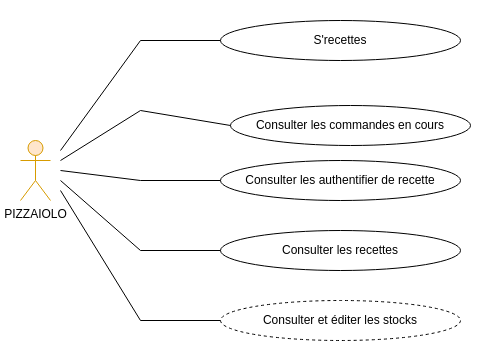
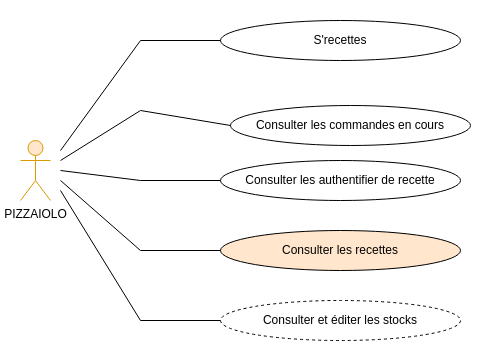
  <mxCell id="0" />
  <mxCell id="1" parent="0" />
  <mxCell id="2" value="PIZZAIOLO" style="shape=umlActor;verticalLabelPosition=bottom;labelBackgroundColor=#ffffff;verticalAlign=top;html=1;outlineConnect=0;fillColor=#ffe6cc;strokeColor=#d79b00;" parent="1" vertex="1"><mxGeometry x="20" y="140" width="30" height="60" as="geometry" /></mxCell>
  <mxCell id="3" value="S'recettes" style="ellipse;whiteSpace=wrap;html=1;" parent="1" vertex="1"><mxGeometry x="220" y="20" width="240" height="40" as="geometry" /></mxCell>
  <mxCell id="4" value="Consulter les commandes en cours" style="ellipse;whiteSpace=wrap;html=1;" parent="1" vertex="1"><mxGeometry x="230" y="105" width="240" height="40" as="geometry" /></mxCell>
  <mxCell id="5" value="Consulter les authentifier de recette" style="ellipse;whiteSpace=wrap;html=1;" parent="1" vertex="1"><mxGeometry x="220" y="160" width="240" height="40" as="geometry" /></mxCell>
- <mxCell id="6" value="Consulter les recettes" style="ellipse;whiteSpace=wrap;html=1;" parent="1" vertex="1"><mxGeometry x="220" y="230" width="240" height="40" as="geometry" /></mxCell>
+ <mxCell id="6" value="Consulter les recettes" style="ellipse;whiteSpace=wrap;html=1;fillColor=#ffe6cc;" parent="1" vertex="1"><mxGeometry x="220" y="230" width="240" height="40" as="geometry" /></mxCell>
  <mxCell id="7" value="Consulter et éditer les stocks" style="ellipse;whiteSpace=wrap;html=1;dashed=1;" parent="1" vertex="1"><mxGeometry x="220" y="300" width="240" height="40" as="geometry" /></mxCell>
  <mxCell id="8" value="" style="endArrow=none;html=1;entryX=0;entryY=0.5;entryDx=0;entryDy=0;" parent="1" target="3" edge="1"><mxGeometry width="50" height="50" relative="1" as="geometry"><mxPoint x="140" y="40" as="sourcePoint" /><mxPoint x="420" y="220" as="targetPoint" /></mxGeometry></mxCell>
  <mxCell id="9" value="" style="endArrow=none;html=1;entryX=0;entryY=0.5;entryDx=0;entryDy=0;" parent="1" target="4" edge="1"><mxGeometry width="50" height="50" relative="1" as="geometry"><mxPoint x="140" y="110" as="sourcePoint" /><mxPoint x="420" y="220" as="targetPoint" /></mxGeometry></mxCell>
  <mxCell id="10" value="" style="endArrow=none;html=1;entryX=0;entryY=0.5;entryDx=0;entryDy=0;" parent="1" target="5" edge="1"><mxGeometry width="50" height="50" relative="1" as="geometry"><mxPoint x="140" y="180" as="sourcePoint" /><mxPoint x="420" y="220" as="targetPoint" /></mxGeometry></mxCell>
  <mxCell id="11" value="" style="endArrow=none;html=1;entryX=0;entryY=0.5;entryDx=0;entryDy=0;" parent="1" target="6" edge="1"><mxGeometry width="50" height="50" relative="1" as="geometry"><mxPoint x="140" y="250" as="sourcePoint" /><mxPoint x="420" y="220" as="targetPoint" /></mxGeometry></mxCell>
  <mxCell id="12" value="" style="endArrow=none;html=1;entryX=0;entryY=0.5;entryDx=0;entryDy=0;" parent="1" target="7" edge="1"><mxGeometry width="50" height="50" relative="1" as="geometry"><mxPoint x="140" y="320" as="sourcePoint" /><mxPoint x="420" y="220" as="targetPoint" /></mxGeometry></mxCell>
  <mxCell id="13" value="" style="endArrow=none;html=1;" parent="1" edge="1"><mxGeometry width="50" height="50" relative="1" as="geometry"><mxPoint x="60" y="150" as="sourcePoint" /><mxPoint x="140" y="40" as="targetPoint" /></mxGeometry></mxCell>
  <mxCell id="14" value="" style="endArrow=none;html=1;" parent="1" edge="1"><mxGeometry width="50" height="50" relative="1" as="geometry"><mxPoint x="60" y="160" as="sourcePoint" /><mxPoint x="140" y="110" as="targetPoint" /></mxGeometry></mxCell>
  <mxCell id="15" value="" style="endArrow=none;html=1;" parent="1" edge="1"><mxGeometry width="50" height="50" relative="1" as="geometry"><mxPoint x="60" y="170" as="sourcePoint" /><mxPoint x="140" y="180" as="targetPoint" /></mxGeometry></mxCell>
  <mxCell id="16" value="" style="endArrow=none;html=1;" parent="1" edge="1"><mxGeometry width="50" height="50" relative="1" as="geometry"><mxPoint x="140" y="250" as="sourcePoint" /><mxPoint x="60" y="180" as="targetPoint" /></mxGeometry></mxCell>
  <mxCell id="17" value="" style="endArrow=none;html=1;" parent="1" edge="1"><mxGeometry width="50" height="50" relative="1" as="geometry"><mxPoint x="140" y="320" as="sourcePoint" /><mxPoint x="60" y="190" as="targetPoint" /></mxGeometry></mxCell>
